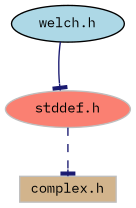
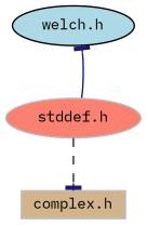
  digraph {
    fontname="IBM Plex Mono"
    node [color=grey75 fontname="IBM Plex Mono" fontsize=10 shape=ellipse style=filled]
    edge [arrowhead=tee color=midnightblue fontname="IBM Plex Mono" fontsize=10 labelfontname=Helvetica labelfontsize=10]
    n1 [color=black fillcolor=lightblue fontcolor=black height=0.2 label="welch.h" width=0.4]
    n2 [fillcolor=salmon height=0.2 label="stddef.h" width=0.4]
    n3 [fillcolor=tan height=0.2 label="complex.h" shape=box width=0.4]
-   n1 -> n2 [style=solid]
+   n2 -> n1 [style=solid]
    n2 -> n3 [style=dashed]
  }
